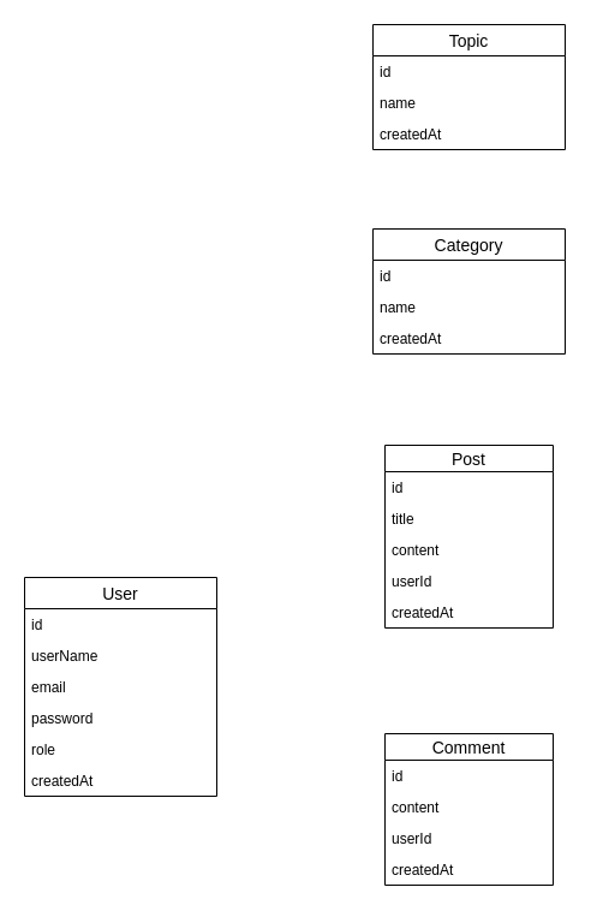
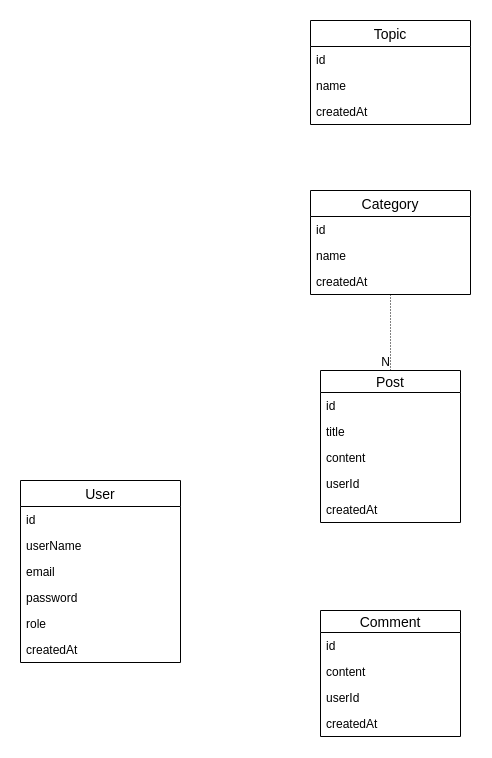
  <mxCell id="0" />
  <mxCell id="1" parent="0" />
  <mxCell id="2" value="Topic" style="swimlane;fontStyle=0;childLayout=stackLayout;horizontal=1;startSize=26;horizontalStack=0;resizeParent=1;resizeParentMax=0;resizeLast=0;collapsible=1;marginBottom=0;align=center;fontSize=14;" vertex="1" parent="1"><mxGeometry x="310" y="20" width="160" height="104" as="geometry" /></mxCell>
  <mxCell id="3" value="id" style="text;strokeColor=none;fillColor=none;spacingLeft=4;spacingRight=4;overflow=hidden;rotatable=0;points=[[0,0.5],[1,0.5]];portConstraint=eastwest;fontSize=12;" vertex="1" parent="2"><mxGeometry y="26" width="160" height="26" as="geometry" /></mxCell>
  <mxCell id="4" value="name" style="text;strokeColor=none;fillColor=none;spacingLeft=4;spacingRight=4;overflow=hidden;rotatable=0;points=[[0,0.5],[1,0.5]];portConstraint=eastwest;fontSize=12;" vertex="1" parent="2"><mxGeometry y="52" width="160" height="26" as="geometry" /></mxCell>
  <mxCell id="5" value="createdAt" style="text;strokeColor=none;fillColor=none;spacingLeft=4;spacingRight=4;overflow=hidden;rotatable=0;points=[[0,0.5],[1,0.5]];portConstraint=eastwest;fontSize=12;" vertex="1" parent="2"><mxGeometry y="78" width="160" height="26" as="geometry" /></mxCell>
  <mxCell id="6" value="Comment" style="swimlane;fontStyle=0;childLayout=stackLayout;horizontal=1;startSize=22;horizontalStack=0;resizeParent=1;resizeParentMax=0;resizeLast=0;collapsible=1;marginBottom=0;align=center;fontSize=14;" vertex="1" parent="1"><mxGeometry x="320" y="610" width="140" height="126" as="geometry" /></mxCell>
  <mxCell id="7" value="id" style="text;strokeColor=none;fillColor=none;spacingLeft=4;spacingRight=4;overflow=hidden;rotatable=0;points=[[0,0.5],[1,0.5]];portConstraint=eastwest;fontSize=12;" vertex="1" parent="6"><mxGeometry y="22" width="140" height="26" as="geometry" /></mxCell>
  <mxCell id="8" value="content" style="text;strokeColor=none;fillColor=none;spacingLeft=4;spacingRight=4;overflow=hidden;rotatable=0;points=[[0,0.5],[1,0.5]];portConstraint=eastwest;fontSize=12;" vertex="1" parent="6"><mxGeometry y="48" width="140" height="26" as="geometry" /></mxCell>
  <mxCell id="9" value="userId" style="text;strokeColor=none;fillColor=none;spacingLeft=4;spacingRight=4;overflow=hidden;rotatable=0;points=[[0,0.5],[1,0.5]];portConstraint=eastwest;fontSize=12;" vertex="1" parent="6"><mxGeometry y="74" width="140" height="26" as="geometry" /></mxCell>
  <mxCell id="10" value="createdAt" style="text;strokeColor=none;fillColor=none;spacingLeft=4;spacingRight=4;overflow=hidden;rotatable=0;points=[[0,0.5],[1,0.5]];portConstraint=eastwest;fontSize=12;" vertex="1" parent="6"><mxGeometry y="100" width="140" height="26" as="geometry" /></mxCell>
  <mxCell id="11" value="Post" style="swimlane;fontStyle=0;childLayout=stackLayout;horizontal=1;startSize=22;horizontalStack=0;resizeParent=1;resizeParentMax=0;resizeLast=0;collapsible=1;marginBottom=0;align=center;fontSize=14;" vertex="1" parent="1"><mxGeometry x="320" y="370" width="140" height="152" as="geometry" /></mxCell>
  <mxCell id="12" value="id" style="text;strokeColor=none;fillColor=none;spacingLeft=4;spacingRight=4;overflow=hidden;rotatable=0;points=[[0,0.5],[1,0.5]];portConstraint=eastwest;fontSize=12;" vertex="1" parent="11"><mxGeometry y="22" width="140" height="26" as="geometry" /></mxCell>
  <mxCell id="13" value="title" style="text;strokeColor=none;fillColor=none;spacingLeft=4;spacingRight=4;overflow=hidden;rotatable=0;points=[[0,0.5],[1,0.5]];portConstraint=eastwest;fontSize=12;" vertex="1" parent="11"><mxGeometry y="48" width="140" height="26" as="geometry" /></mxCell>
  <mxCell id="14" value="content" style="text;strokeColor=none;fillColor=none;spacingLeft=4;spacingRight=4;overflow=hidden;rotatable=0;points=[[0,0.5],[1,0.5]];portConstraint=eastwest;fontSize=12;" vertex="1" parent="11"><mxGeometry y="74" width="140" height="26" as="geometry" /></mxCell>
  <mxCell id="15" value="userId" style="text;strokeColor=none;fillColor=none;spacingLeft=4;spacingRight=4;overflow=hidden;rotatable=0;points=[[0,0.5],[1,0.5]];portConstraint=eastwest;fontSize=12;" vertex="1" parent="11"><mxGeometry y="100" width="140" height="26" as="geometry" /></mxCell>
  <mxCell id="16" value="createdAt" style="text;strokeColor=none;fillColor=none;spacingLeft=4;spacingRight=4;overflow=hidden;rotatable=0;points=[[0,0.5],[1,0.5]];portConstraint=eastwest;fontSize=12;" vertex="1" parent="11"><mxGeometry y="126" width="140" height="26" as="geometry" /></mxCell>
  <mxCell id="17" value="User" style="swimlane;fontStyle=0;childLayout=stackLayout;horizontal=1;startSize=26;horizontalStack=0;resizeParent=1;resizeParentMax=0;resizeLast=0;collapsible=1;marginBottom=0;align=center;fontSize=14;" vertex="1" parent="1"><mxGeometry x="20" y="480" width="160" height="182" as="geometry" /></mxCell>
  <mxCell id="18" value="id" style="text;strokeColor=none;fillColor=none;spacingLeft=4;spacingRight=4;overflow=hidden;rotatable=0;points=[[0,0.5],[1,0.5]];portConstraint=eastwest;fontSize=12;" vertex="1" parent="17"><mxGeometry y="26" width="160" height="26" as="geometry" /></mxCell>
  <mxCell id="19" value="userName" style="text;strokeColor=none;fillColor=none;spacingLeft=4;spacingRight=4;overflow=hidden;rotatable=0;points=[[0,0.5],[1,0.5]];portConstraint=eastwest;fontSize=12;" vertex="1" parent="17"><mxGeometry y="52" width="160" height="26" as="geometry" /></mxCell>
  <mxCell id="20" value="email" style="text;strokeColor=none;fillColor=none;spacingLeft=4;spacingRight=4;overflow=hidden;rotatable=0;points=[[0,0.5],[1,0.5]];portConstraint=eastwest;fontSize=12;" vertex="1" parent="17"><mxGeometry y="78" width="160" height="26" as="geometry" /></mxCell>
  <mxCell id="21" value="password" style="text;strokeColor=none;fillColor=none;spacingLeft=4;spacingRight=4;overflow=hidden;rotatable=0;points=[[0,0.5],[1,0.5]];portConstraint=eastwest;fontSize=12;" vertex="1" parent="17"><mxGeometry y="104" width="160" height="26" as="geometry" /></mxCell>
  <mxCell id="22" value="role" style="text;strokeColor=none;fillColor=none;spacingLeft=4;spacingRight=4;overflow=hidden;rotatable=0;points=[[0,0.5],[1,0.5]];portConstraint=eastwest;fontSize=12;" vertex="1" parent="17"><mxGeometry y="130" width="160" height="26" as="geometry" /></mxCell>
  <mxCell id="23" value="createdAt" style="text;strokeColor=none;fillColor=none;spacingLeft=4;spacingRight=4;overflow=hidden;rotatable=0;points=[[0,0.5],[1,0.5]];portConstraint=eastwest;fontSize=12;" vertex="1" parent="17"><mxGeometry y="156" width="160" height="26" as="geometry" /></mxCell>
+ <mxCell id="24" value="" style="endArrow=none;html=1;rounded=0;dashed=1;dashPattern=1 2;" edge="1" parent="1" source="26" target="11"><mxGeometry relative="1" as="geometry"><mxPoint x="180" y="310" as="sourcePoint" /><mxPoint x="340" y="310" as="targetPoint" /></mxGeometry></mxCell>
+ <mxCell id="25" value="N" style="resizable=0;html=1;align=right;verticalAlign=bottom;" connectable="0" vertex="1" parent="24"><mxGeometry x="1" relative="1" as="geometry" /></mxCell>
  <mxCell id="26" value="Category" style="swimlane;fontStyle=0;childLayout=stackLayout;horizontal=1;startSize=26;horizontalStack=0;resizeParent=1;resizeParentMax=0;resizeLast=0;collapsible=1;marginBottom=0;align=center;fontSize=14;" vertex="1" parent="1"><mxGeometry x="310" y="190" width="160" height="104" as="geometry" /></mxCell>
  <mxCell id="27" value="id" style="text;strokeColor=none;fillColor=none;spacingLeft=4;spacingRight=4;overflow=hidden;rotatable=0;points=[[0,0.5],[1,0.5]];portConstraint=eastwest;fontSize=12;" vertex="1" parent="26"><mxGeometry y="26" width="160" height="26" as="geometry" /></mxCell>
  <mxCell id="28" value="name" style="text;strokeColor=none;fillColor=none;spacingLeft=4;spacingRight=4;overflow=hidden;rotatable=0;points=[[0,0.5],[1,0.5]];portConstraint=eastwest;fontSize=12;" vertex="1" parent="26"><mxGeometry y="52" width="160" height="26" as="geometry" /></mxCell>
  <mxCell id="29" value="createdAt" style="text;strokeColor=none;fillColor=none;spacingLeft=4;spacingRight=4;overflow=hidden;rotatable=0;points=[[0,0.5],[1,0.5]];portConstraint=eastwest;fontSize=12;" vertex="1" parent="26"><mxGeometry y="78" width="160" height="26" as="geometry" /></mxCell>
